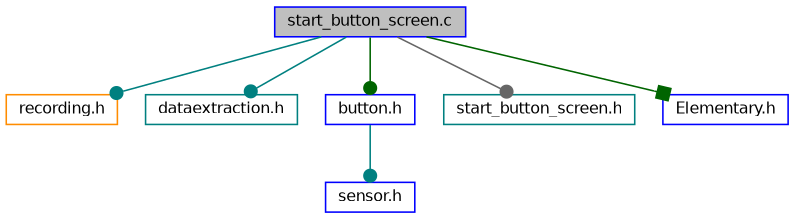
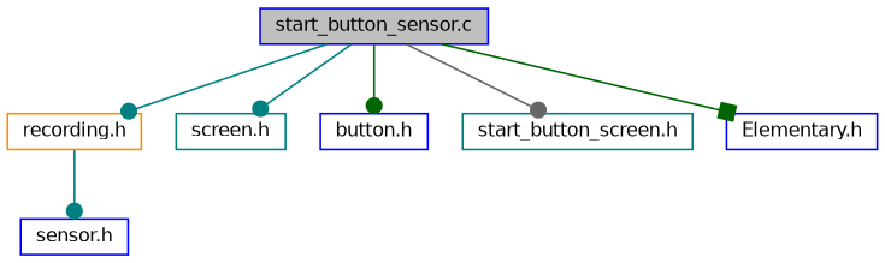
  digraph {
    node [color=blue fillcolor=white fontname=Helvetica fontsize=10 shape=record style=filled]
    edge [arrowhead=dot color=teal fontname=Helvetica fontsize=10 labelfontname=Helvetica labelfontsize=10 style=solid]
-   n1 [fillcolor=grey75 fontcolor=black height=0.2 label="start_button_screen.c" width=0.4]
+   n1 [fillcolor=grey75 fontcolor=black height=0.2 label="start_button_sensor.c" width=0.4]
    n2 [color=darkorange height=0.2 label="recording.h" width=0.4]
-   n3 [color=teal height=0.2 label="dataextraction.h" width=0.4]
+   n3 [color=teal height=0.2 label="screen.h" width=0.4]
    n4 [height=0.2 label="button.h" width=0.4]
    n5 [color=teal height=0.2 label="start_button_screen.h" width=0.4]
    n6 [height=0.2 label="Elementary.h" width=0.4]
    n7 [height=0.2 label="sensor.h" width=0.4]
    n1 -> n2
    n1 -> n3
    n1 -> n4 [color=darkgreen]
    n1 -> n5 [color=gray40]
    n1 -> n6 [arrowhead=box color=darkgreen]
-   n4 -> n7
+   n2 -> n7
  }
